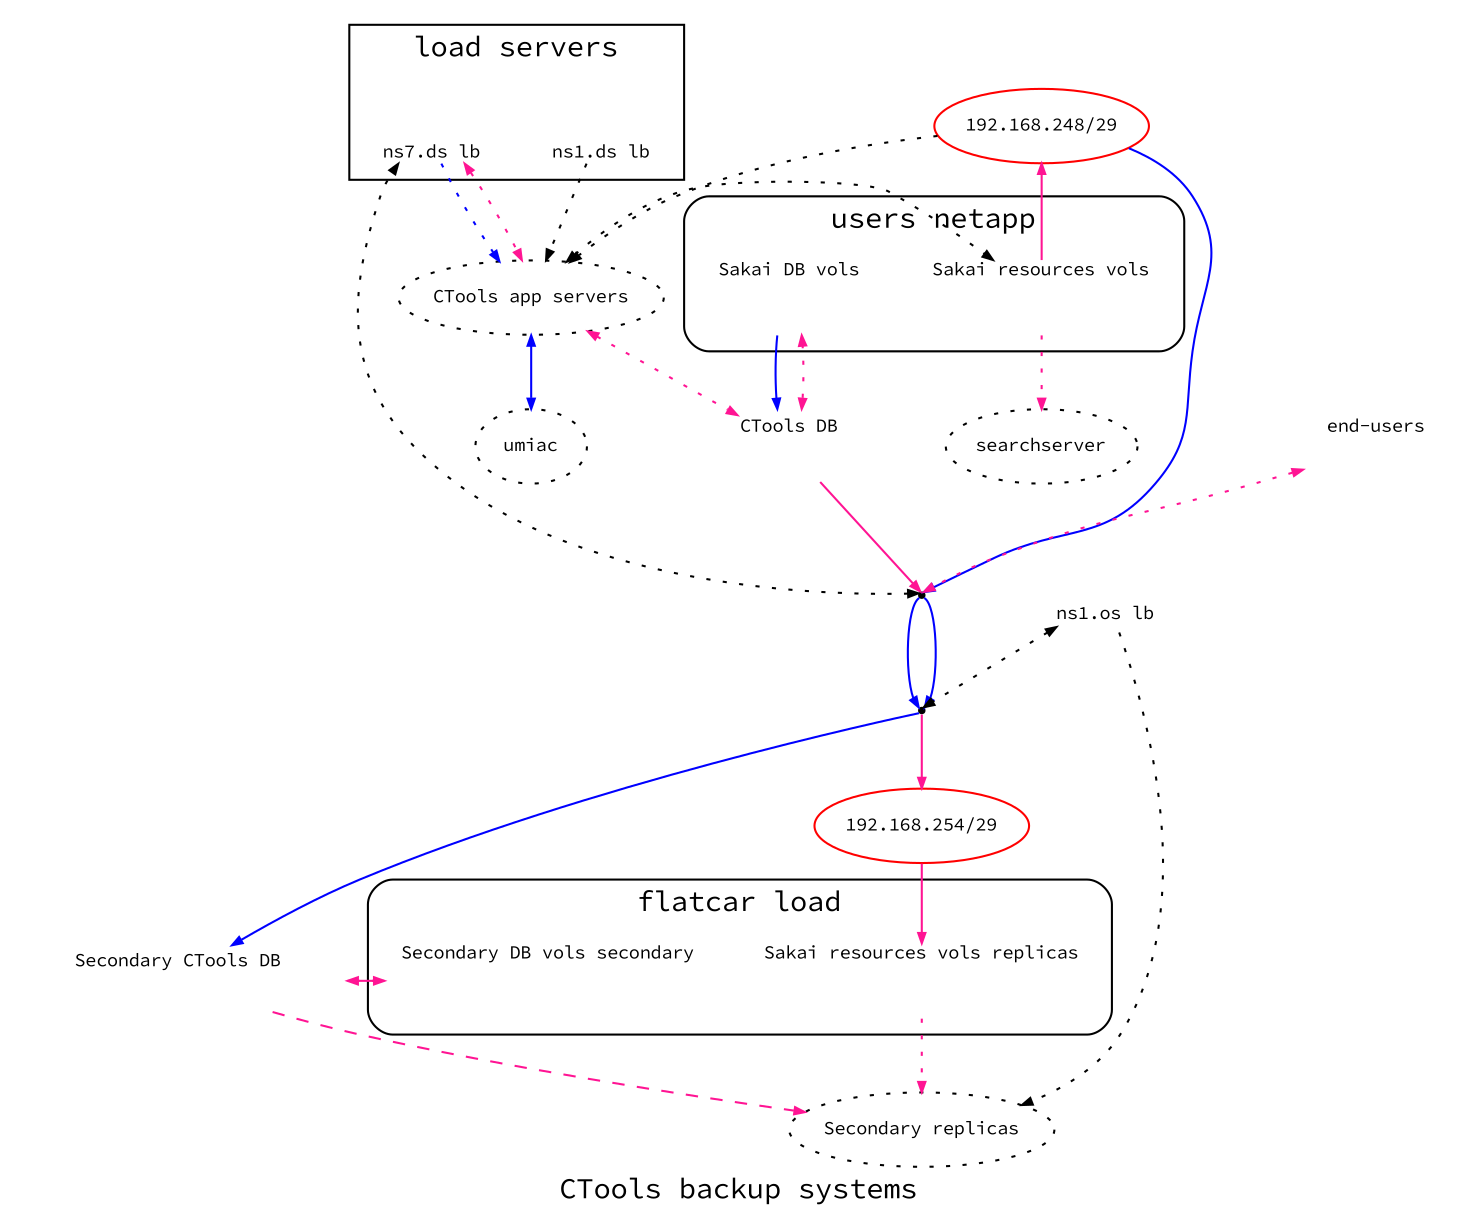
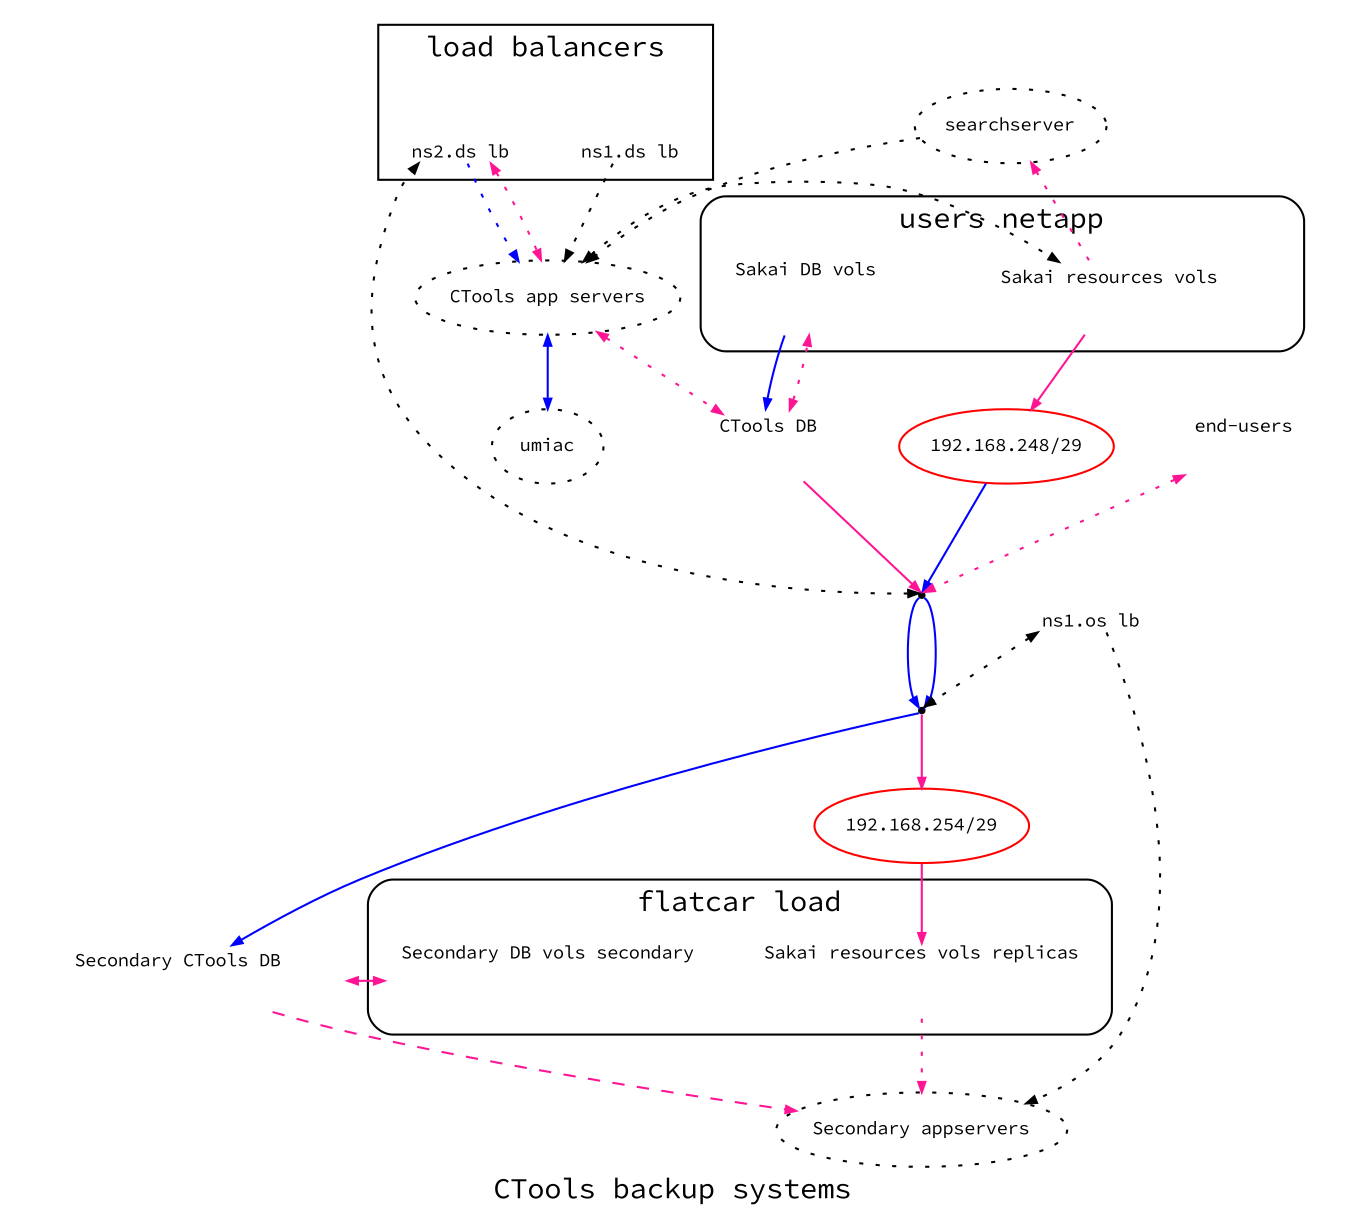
  digraph {
    compound=true
    fontname="Source Code Pro"
    label="CTools backup systems"
    node [fontname="Source Code Pro" fontsize=9 labelloc=t penwidth=0 shape=oval style=dotted]
    edge [arrowsize=0.5 color=deeppink fontname="Source Code Pro" style=dotted]
    n1 [label="ns1.ds lb" labelloc=b shape=box]
-   n2 [label="ns7.ds lb" labelloc=b shape=box]
-   n3 [color=red label="Sakai resources vols" shape=box style=solid]
+   n2 [label="ns2.ds lb" labelloc=b shape=box]
+   n3 [color=red label="Sakai resources vols" shape=ellipse style=solid]
    n4 [color=blue label="Sakai DB vols" shape=box style=solid]
    n5 [color=red label="Sakai resources vols replicas" shape=box style=solid]
    n6 [color=blue label="Secondary DB vols secondary" shape=box style=solid]
    n7 [label=ALDF shape=point style="rounded,dotted"]
    n8 [color=blue label="CTools DB" style=solid]
    n9 [label="CTools app servers" labelloc=c penwidth=""]
    searchserver [labelloc=c penwidth=""]
    n11 [color=red label="192.168.248/29" labelloc=c style=solid penwidth=""]
    n12 [label=MACC shape=point style="rounded,dotted"]
    n13 [color=blue label="Secondary CTools DB" style=solid]
-   n14 [label="Secondary replicas" labelloc=c penwidth=""]
-   n15 [label="ns1.os lb" labelloc=b shape=ellipse]
+   n14 [label="Secondary appservers" labelloc=c penwidth=""]
+   n15 [label="ns1.os lb" labelloc=b shape=box]
    n16 [color=red label="192.168.254/29" labelloc=c style=solid penwidth=""]
    umiac [labelloc=c penwidth=""]
    "end-users"
    subgraph cluster_1 {
-     label="load servers"
+     label="load balancers"
      rank=same
      n1
      n2
    }
    subgraph cluster_2 {
      label="users netapp"
      rank=same
      style=rounded
      n3
      n4
    }
    subgraph cluster_3 {
      label="flatcar load"
      rank=same
      style=rounded
      n5
      n6
    }
    subgraph sub_4 {
      label=aldf
      n7
      n8
      n9
      searchserver
      n11
    }
    subgraph sub_5 {
      label=macc
      n12
      n13
      n14
      n15
      n16
    }
    n1 -> n9 [color=black]
    n2 -> n9 [color=blue]
    n2 -> n9 [dir=both]
    n3 -> searchserver
    n3 -> n11 [style=solid]
    n4 -> n8 [color=blue style=""]
    n5 -> n14
    n6 -> n13 [style=dashed]
    n7 -> n2 [color=black dir=both]
    n7 -> n12 [color=blue style=solid]
    n7 -> n12 [color=blue style=""]
    n8 -> n4 [dir=both]
    n8 -> n7 [style=""]
    n9 -> n3 [color=black dir=both]
    n9 -> n8 [dir=both]
    n9 -> umiac [color=blue dir=both style=solid]
-   n11 -> n9 [color=black]
+   searchserver -> n9 [color=black]
    n11 -> n7 [color=blue style=solid]
    n12 -> n13 [color=blue style=""]
    n12 -> n16 [style=solid]
    n13 -> n6 [style=""]
    n13 -> n14 [style=dashed]
    n15 -> n12 [color=black dir=both]
    n15 -> n14 [color=black]
    n16 -> n5 [style=solid]
    "end-users" -> n7 [dir=both]
  }
